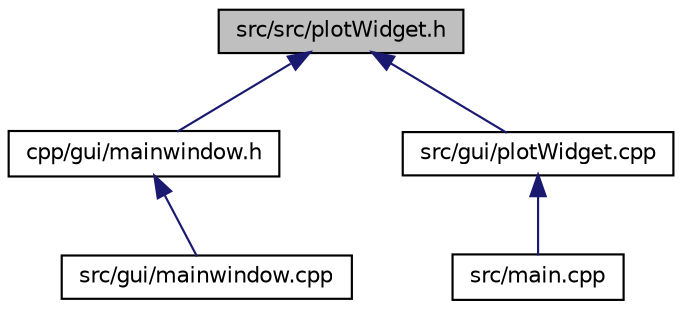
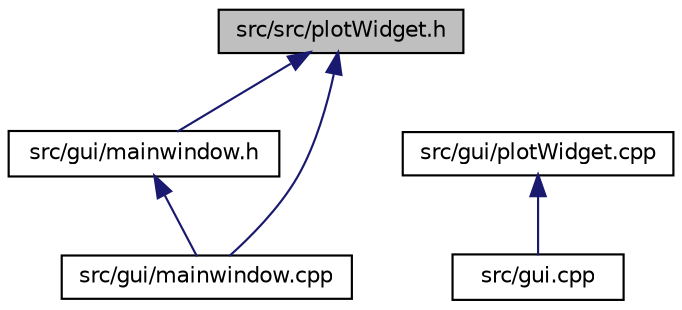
  digraph {
    node [color=black fillcolor=white fontname=Helvetica fontsize=10 shape=record style=filled]
    edge [color=midnightblue dir=back fontname=Helvetica fontsize=10 labelfontname=Helvetica labelfontsize=10 style=solid]
    n1 [fillcolor=grey75 fontcolor=black height=0.2 label="src/src/plotWidget.h" width=0.4]
-   n2 [height=0.2 label="cpp/gui/mainwindow.h" width=0.4]
+   n2 [height=0.2 label="src/gui/mainwindow.h" width=0.4]
    n3 [height=0.2 label="src/gui/plotWidget.cpp" width=0.4]
    n4 [height=0.2 label="src/gui/mainwindow.cpp" width=0.4]
-   n5 [height=0.2 label="src/main.cpp" width=0.4]
+   n5 [height=0.2 label="src/gui.cpp" width=0.4]
    n1 -> n2
-   n1 -> n3
+   n1 -> n4
    n2 -> n4
    n3 -> n5
  }
